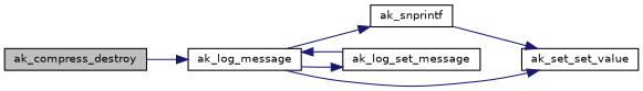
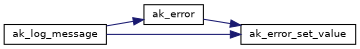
  digraph {
    rankdir=LR
    node [color=black fillcolor=white fontname=Helvetica fontsize=10 shape=record style=filled]
    edge [color=midnightblue fontname=Helvetica fontsize=10 labelfontname=Helvetica labelfontsize=10 style=solid]
-   n1 [fillcolor=grey75 fontcolor=black height=0.2 label=ak_compress_destroy width=0.4]
    n2 [height=0.2 label=ak_log_message width=0.4]
-   n3 [height=0.2 label=ak_snprintf width=0.4]
-   n4 [height=0.2 label=ak_log_set_message width=0.4]
-   n5 [height=0.2 label=ak_set_set_value width=0.4]
-   n1 -> n2
+   n3 [height=0.2 label=ak_error width=0.4]
+   n5 [height=0.2 label=ak_error_set_value width=0.4]
    n2 -> n3
-   n2 -> n4
    n2 -> n5
    n3 -> n5
-   n4 -> n2
  }
